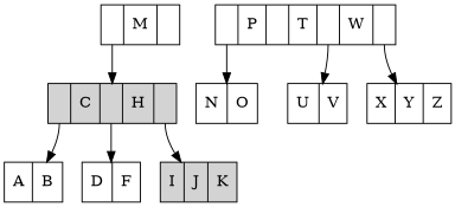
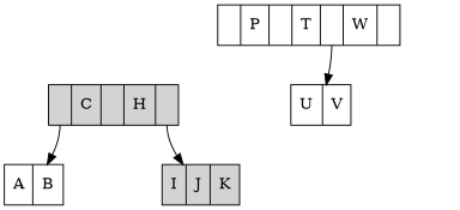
  digraph {
    node [shape=record]
    edge [tailport=C0]
-   n1 [label="<C0>|M|<C1>"]
    n2 [label="<C0>|C|<C1>|H|<C2>" style=filled]
    n3 [label="A|B"]
-   n4 [label="D|F"]
    n5 [label="I|J|K" style=filled]
    n6 [label="<C0>|P|<C1>|T|<C2>|W|<C3>"]
-   n7 [label="N|O"]
    n8 [label="U|V"]
-   n9 [label="X|Y|Z"]
-   n1 -> n2
    n2 -> n3
-   n2 -> n4 [tailport=C1]
    n2 -> n5 [tailport=C2]
-   n6 -> n7
    n6 -> n8 [tailport=C2]
-   n6 -> n9 [tailport=C3]
  }
